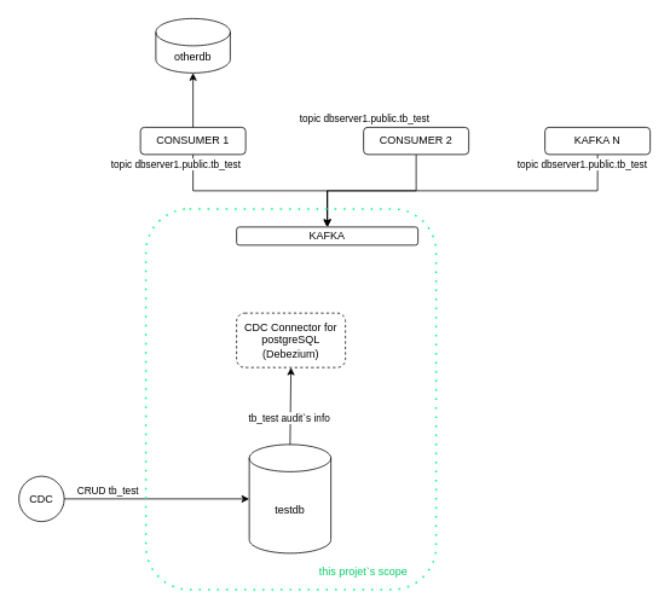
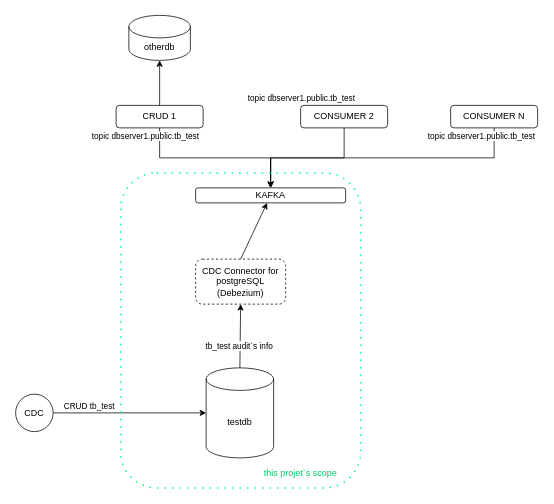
  <mxCell id="0" />
  <mxCell id="1" parent="0" />
  <mxCell id="2" value="testdb" style="shape=cylinder3;whiteSpace=wrap;html=1;boundedLbl=1;backgroundOutline=1;size=15;" vertex="1" parent="1"><mxGeometry x="274" y="490" width="90" height="120" as="geometry" /></mxCell>
  <mxCell id="3" value="" style="endArrow=classic;html=1;exitX=0.5;exitY=0;exitDx=0;exitDy=0;exitPerimeter=0;entryX=0.5;entryY=1;entryDx=0;entryDy=0;" edge="1" parent="1" source="2" target="5"><mxGeometry width="50" height="50" relative="1" as="geometry"><mxPoint x="324" y="480" as="sourcePoint" /><mxPoint x="324" y="380" as="targetPoint" /></mxGeometry></mxCell>
  <mxCell id="4" value="&amp;nbsp;tb_test audit`s info&amp;nbsp;" style="edgeLabel;html=1;align=center;verticalAlign=middle;resizable=0;points=[];" vertex="1" connectable="0" parent="3"><mxGeometry x="-0.32" y="2" relative="1" as="geometry"><mxPoint as="offset" /></mxGeometry></mxCell>
  <mxCell id="5" value="CDC Connector for postgreSQL&lt;br&gt;(Debezium)" style="rounded=1;whiteSpace=wrap;html=1;dashed=1;" vertex="1" parent="1"><mxGeometry x="260" y="345" width="120" height="60" as="geometry" /></mxCell>
  <mxCell id="6" value="" style="endArrow=classic;html=1;exitX=1;exitY=0.5;exitDx=0;exitDy=0;entryX=0;entryY=0.5;entryDx=0;entryDy=0;entryPerimeter=0;" edge="1" parent="1" source="8" target="2"><mxGeometry width="50" height="50" relative="1" as="geometry"><mxPoint x="80" y="550" as="sourcePoint" /><mxPoint x="270" y="550" as="targetPoint" /></mxGeometry></mxCell>
  <mxCell id="7" value="&amp;nbsp;CRUD tb_test&amp;nbsp;" style="edgeLabel;html=1;align=center;verticalAlign=middle;resizable=0;points=[];" vertex="1" connectable="0" parent="6"><mxGeometry x="-0.379" y="3" relative="1" as="geometry"><mxPoint x="-16" y="-7" as="offset" /></mxGeometry></mxCell>
  <mxCell id="8" value="CDC" style="ellipse;whiteSpace=wrap;html=1;aspect=fixed;" vertex="1" parent="1"><mxGeometry x="20" y="525" width="50" height="50" as="geometry" /></mxCell>
+ <mxCell id="9" value="" style="endArrow=classic;html=1;exitX=0.5;exitY=0;exitDx=0;exitDy=0;" edge="1" parent="1" source="5" target="10"><mxGeometry width="50" height="50" relative="1" as="geometry"><mxPoint x="300" y="150" as="sourcePoint" /><mxPoint x="320" y="240" as="targetPoint" /></mxGeometry></mxCell>
  <mxCell id="10" value="KAFKA" style="rounded=1;whiteSpace=wrap;html=1;" vertex="1" parent="1"><mxGeometry x="260" y="250" width="200" height="20" as="geometry" /></mxCell>
  <mxCell id="11" style="edgeStyle=orthogonalEdgeStyle;rounded=0;orthogonalLoop=1;jettySize=auto;html=1;" edge="1" parent="1" source="13" target="10"><mxGeometry relative="1" as="geometry" /></mxCell>
  <mxCell id="12" value="topic&amp;nbsp;dbserver1.public.tb_test" style="edgeLabel;html=1;align=center;verticalAlign=middle;resizable=0;points=[];" vertex="1" connectable="0" parent="11"><mxGeometry x="-0.406" y="-5" relative="1" as="geometry"><mxPoint x="-48" y="-35" as="offset" /></mxGeometry></mxCell>
- <mxCell id="13" value="CONSUMER 1" style="rounded=1;whiteSpace=wrap;html=1;" vertex="1" parent="1"><mxGeometry x="154" y="140" width="116" height="30" as="geometry" /></mxCell>
+ <mxCell id="13" value="CRUD 1" style="rounded=1;whiteSpace=wrap;html=1;" vertex="1" parent="1"><mxGeometry x="154" y="140" width="116" height="30" as="geometry" /></mxCell>
  <mxCell id="14" style="edgeStyle=orthogonalEdgeStyle;rounded=0;orthogonalLoop=1;jettySize=auto;html=1;" edge="1" parent="1" source="15" target="10"><mxGeometry relative="1" as="geometry" /></mxCell>
  <mxCell id="15" value="CONSUMER 2" style="rounded=1;whiteSpace=wrap;html=1;" vertex="1" parent="1"><mxGeometry x="400" y="140" width="116" height="30" as="geometry" /></mxCell>
  <mxCell id="16" style="edgeStyle=orthogonalEdgeStyle;rounded=0;orthogonalLoop=1;jettySize=auto;html=1;exitX=0.5;exitY=1;exitDx=0;exitDy=0;" edge="1" parent="1" source="17" target="10"><mxGeometry relative="1" as="geometry" /></mxCell>
- <mxCell id="17" value="KAFKA N" style="rounded=1;whiteSpace=wrap;html=1;" vertex="1" parent="1"><mxGeometry x="600" y="140" width="116" height="30" as="geometry" /></mxCell>
+ <mxCell id="17" value="CONSUMER N" style="rounded=1;whiteSpace=wrap;html=1;" vertex="1" parent="1"><mxGeometry x="600" y="140" width="116" height="30" as="geometry" /></mxCell>
  <mxCell id="18" value="topic&amp;nbsp;dbserver1.public.tb_test" style="edgeLabel;html=1;align=center;verticalAlign=middle;resizable=0;points=[];" vertex="1" connectable="0" parent="1"><mxGeometry x="640" y="180" as="geometry" /></mxCell>
  <mxCell id="19" value="topic&amp;nbsp;dbserver1.public.tb_test" style="edgeLabel;html=1;align=center;verticalAlign=middle;resizable=0;points=[];" vertex="1" connectable="0" parent="1"><mxGeometry x="400" y="130" as="geometry" /></mxCell>
  <mxCell id="20" value="" style="endArrow=classic;html=1;exitX=0.5;exitY=0;exitDx=0;exitDy=0;" edge="1" parent="1" source="13"><mxGeometry width="50" height="50" relative="1" as="geometry"><mxPoint x="300" y="250" as="sourcePoint" /><mxPoint x="212" y="80" as="targetPoint" /></mxGeometry></mxCell>
  <mxCell id="21" value="otherdb" style="shape=cylinder3;whiteSpace=wrap;html=1;boundedLbl=1;backgroundOutline=1;size=15;" vertex="1" parent="1"><mxGeometry x="171" y="20" width="82" height="60" as="geometry" /></mxCell>
  <mxCell id="22" value="" style="shape=ext;rounded=1;html=1;whiteSpace=wrap;dashed=1;dashPattern=1 4;fillColor=none;strokeWidth=2;strokeColor=#00FF80;" vertex="1" parent="1"><mxGeometry x="160" y="230" width="320" height="420" as="geometry" /></mxCell>
  <mxCell id="23" value="this projet`s scope" style="text;html=1;strokeColor=none;fillColor=none;align=center;verticalAlign=middle;whiteSpace=wrap;rounded=0;fontColor=#00CC66;" vertex="1" parent="1"><mxGeometry x="350" y="630" width="100" as="geometry" /></mxCell>
